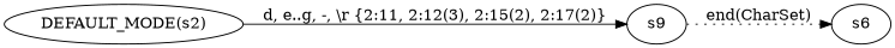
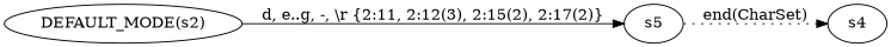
  digraph {
    rankdir=LR
    n1 [label="DEFAULT_MODE(s2)"]
-   s5 [label=s9]
-   s6
+   s5
+   s6 [label=s4]
    n1 -> s5 [label="d, e..g, -, \\r {2:11, 2:12(3), 2:15(2), 2:17(2)}"]
    s5 -> s6 [label="end(CharSet)" style=dotted]
  }
